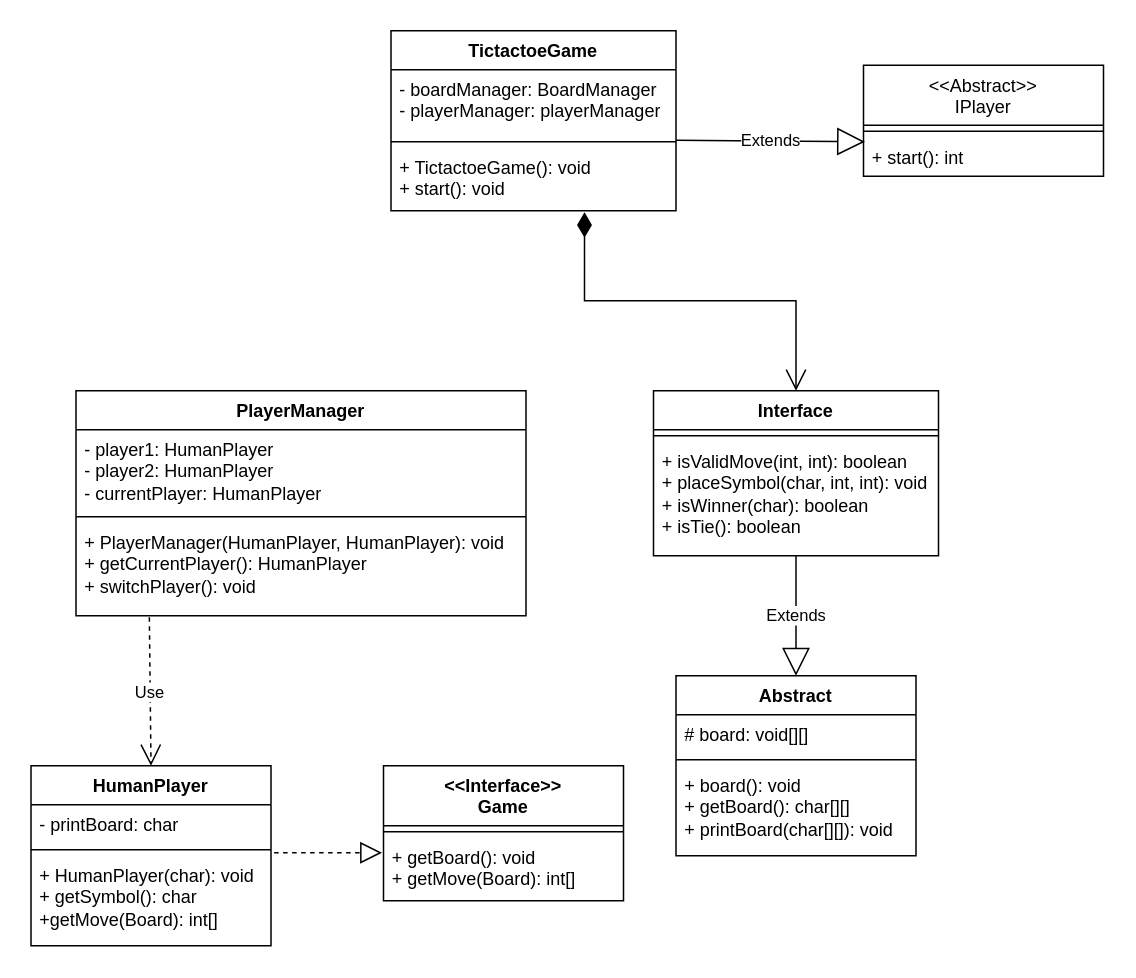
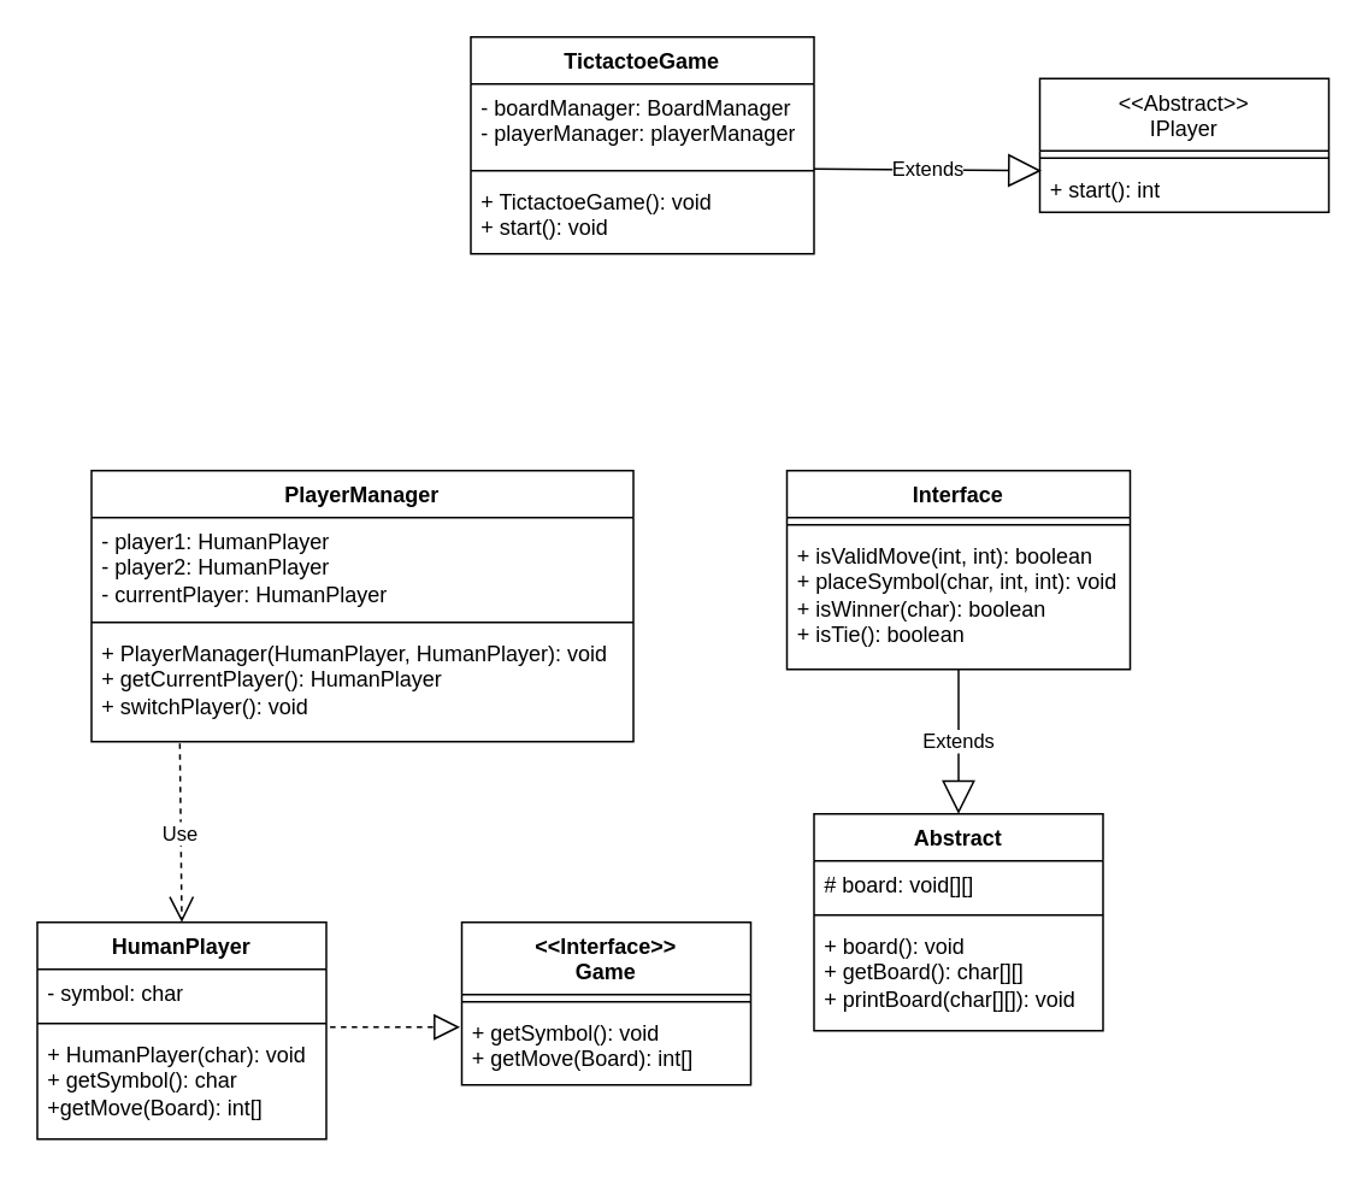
  <mxCell id="0" />
  <mxCell id="1" parent="0" />
  <mxCell id="2" value="Abstract" style="swimlane;fontStyle=1;align=center;verticalAlign=top;childLayout=stackLayout;horizontal=1;startSize=26;horizontalStack=0;resizeParent=1;resizeParentMax=0;resizeLast=0;collapsible=1;marginBottom=0;whiteSpace=wrap;html=1;" vertex="1" parent="1"><mxGeometry x="450" y="450" width="160" height="120" as="geometry" /></mxCell>
  <mxCell id="3" value="# board: void[][]" style="text;strokeColor=none;fillColor=none;align=left;verticalAlign=top;spacingLeft=4;spacingRight=4;overflow=hidden;rotatable=0;points=[[0,0.5],[1,0.5]];portConstraint=eastwest;whiteSpace=wrap;html=1;" vertex="1" parent="2"><mxGeometry y="26" width="160" height="26" as="geometry" /></mxCell>
  <mxCell id="4" value="" style="line;strokeWidth=1;fillColor=none;align=left;verticalAlign=middle;spacingTop=-1;spacingLeft=3;spacingRight=3;rotatable=0;labelPosition=right;points=[];portConstraint=eastwest;strokeColor=inherit;" vertex="1" parent="2"><mxGeometry y="52" width="160" height="8" as="geometry" /></mxCell>
  <mxCell id="5" value="+ board(): void&lt;div&gt;+ getBoard(): char[][]&lt;/div&gt;&lt;div&gt;+ printBoard(char[][]): void&lt;/div&gt;" style="text;strokeColor=none;fillColor=none;align=left;verticalAlign=top;spacingLeft=4;spacingRight=4;overflow=hidden;rotatable=0;points=[[0,0.5],[1,0.5]];portConstraint=eastwest;whiteSpace=wrap;html=1;" vertex="1" parent="2"><mxGeometry y="60" width="160" height="60" as="geometry" /></mxCell>
  <mxCell id="6" value="Interface" style="swimlane;fontStyle=1;align=center;verticalAlign=top;childLayout=stackLayout;horizontal=1;startSize=26;horizontalStack=0;resizeParent=1;resizeParentMax=0;resizeLast=0;collapsible=1;marginBottom=0;whiteSpace=wrap;html=1;" vertex="1" parent="1"><mxGeometry x="435" y="260" width="190" height="110" as="geometry" /></mxCell>
  <mxCell id="7" value="" style="line;strokeWidth=1;fillColor=none;align=left;verticalAlign=middle;spacingTop=-1;spacingLeft=3;spacingRight=3;rotatable=0;labelPosition=right;points=[];portConstraint=eastwest;strokeColor=inherit;" vertex="1" parent="6"><mxGeometry y="26" width="190" height="8" as="geometry" /></mxCell>
  <mxCell id="8" value="+ isValidMove(int, int): boolean&lt;div&gt;+ placeSymbol(char, int, int): void&lt;/div&gt;&lt;div&gt;+ isWinner(char): boolean&lt;/div&gt;&lt;div&gt;+ isTie(): boolean&lt;br&gt;&lt;div&gt;&lt;br&gt;&lt;/div&gt;&lt;/div&gt;" style="text;strokeColor=none;fillColor=none;align=left;verticalAlign=top;spacingLeft=4;spacingRight=4;overflow=hidden;rotatable=0;points=[[0,0.5],[1,0.5]];portConstraint=eastwest;whiteSpace=wrap;html=1;" vertex="1" parent="6"><mxGeometry y="34" width="190" height="76" as="geometry" /></mxCell>
  <mxCell id="9" value="&lt;span style=&quot;font-weight: normal;&quot;&gt;&amp;lt;&amp;lt;Abstract&amp;gt;&amp;gt;&lt;/span&gt;&lt;div&gt;&lt;span style=&quot;font-weight: normal;&quot;&gt;IPlayer&lt;/span&gt;&lt;/div&gt;" style="swimlane;fontStyle=1;align=center;verticalAlign=top;childLayout=stackLayout;horizontal=1;startSize=40;horizontalStack=0;resizeParent=1;resizeParentMax=0;resizeLast=0;collapsible=1;marginBottom=0;whiteSpace=wrap;html=1;" vertex="1" parent="1"><mxGeometry x="575" y="43" width="160" height="74" as="geometry" /></mxCell>
  <mxCell id="10" value="" style="line;strokeWidth=1;fillColor=none;align=left;verticalAlign=middle;spacingTop=-1;spacingLeft=3;spacingRight=3;rotatable=0;labelPosition=right;points=[];portConstraint=eastwest;strokeColor=inherit;" vertex="1" parent="9"><mxGeometry y="40" width="160" height="8" as="geometry" /></mxCell>
  <mxCell id="11" value="+ start(): int" style="text;strokeColor=none;fillColor=none;align=left;verticalAlign=top;spacingLeft=4;spacingRight=4;overflow=hidden;rotatable=0;points=[[0,0.5],[1,0.5]];portConstraint=eastwest;whiteSpace=wrap;html=1;" vertex="1" parent="9"><mxGeometry y="48" width="160" height="26" as="geometry" /></mxCell>
  <mxCell id="12" value="HumanPlayer" style="swimlane;fontStyle=1;align=center;verticalAlign=top;childLayout=stackLayout;horizontal=1;startSize=26;horizontalStack=0;resizeParent=1;resizeParentMax=0;resizeLast=0;collapsible=1;marginBottom=0;whiteSpace=wrap;html=1;" vertex="1" parent="1"><mxGeometry x="20" y="510" width="160" height="120" as="geometry" /></mxCell>
- <mxCell id="13" value="- printBoard: char" style="text;strokeColor=none;fillColor=none;align=left;verticalAlign=top;spacingLeft=4;spacingRight=4;overflow=hidden;rotatable=0;points=[[0,0.5],[1,0.5]];portConstraint=eastwest;whiteSpace=wrap;html=1;" vertex="1" parent="12"><mxGeometry y="26" width="160" height="26" as="geometry" /></mxCell>
+ <mxCell id="13" value="- symbol: char" style="text;strokeColor=none;fillColor=none;align=left;verticalAlign=top;spacingLeft=4;spacingRight=4;overflow=hidden;rotatable=0;points=[[0,0.5],[1,0.5]];portConstraint=eastwest;whiteSpace=wrap;html=1;" vertex="1" parent="12"><mxGeometry y="26" width="160" height="26" as="geometry" /></mxCell>
  <mxCell id="14" value="" style="line;strokeWidth=1;fillColor=none;align=left;verticalAlign=middle;spacingTop=-1;spacingLeft=3;spacingRight=3;rotatable=0;labelPosition=right;points=[];portConstraint=eastwest;strokeColor=inherit;" vertex="1" parent="12"><mxGeometry y="52" width="160" height="8" as="geometry" /></mxCell>
  <mxCell id="15" value="+ HumanPlayer(char): void&lt;div&gt;+ getSymbol(): char&lt;/div&gt;&lt;div&gt;+getMove(Board): int[]&lt;/div&gt;" style="text;strokeColor=none;fillColor=none;align=left;verticalAlign=top;spacingLeft=4;spacingRight=4;overflow=hidden;rotatable=0;points=[[0,0.5],[1,0.5]];portConstraint=eastwest;whiteSpace=wrap;html=1;" vertex="1" parent="12"><mxGeometry y="60" width="160" height="60" as="geometry" /></mxCell>
  <mxCell id="16" value="&amp;lt;&amp;lt;Interface&amp;gt;&amp;gt;&lt;div&gt;Game&lt;/div&gt;" style="swimlane;fontStyle=1;align=center;verticalAlign=top;childLayout=stackLayout;horizontal=1;startSize=40;horizontalStack=0;resizeParent=1;resizeParentMax=0;resizeLast=0;collapsible=1;marginBottom=0;whiteSpace=wrap;html=1;" vertex="1" parent="1"><mxGeometry x="255" y="510" width="160" height="90" as="geometry" /></mxCell>
  <mxCell id="17" value="" style="line;strokeWidth=1;fillColor=none;align=left;verticalAlign=middle;spacingTop=-1;spacingLeft=3;spacingRight=3;rotatable=0;labelPosition=right;points=[];portConstraint=eastwest;strokeColor=inherit;" vertex="1" parent="16"><mxGeometry y="40" width="160" height="8" as="geometry" /></mxCell>
- <mxCell id="18" value="+ getBoard(): void&lt;div&gt;+ getMove(Board): int[]&lt;/div&gt;" style="text;strokeColor=none;fillColor=none;align=left;verticalAlign=top;spacingLeft=4;spacingRight=4;overflow=hidden;rotatable=0;points=[[0,0.5],[1,0.5]];portConstraint=eastwest;whiteSpace=wrap;html=1;" vertex="1" parent="16"><mxGeometry y="48" width="160" height="42" as="geometry" /></mxCell>
+ <mxCell id="18" value="+ getSymbol(): void&lt;div&gt;+ getMove(Board): int[]&lt;/div&gt;" style="text;strokeColor=none;fillColor=none;align=left;verticalAlign=top;spacingLeft=4;spacingRight=4;overflow=hidden;rotatable=0;points=[[0,0.5],[1,0.5]];portConstraint=eastwest;whiteSpace=wrap;html=1;" vertex="1" parent="16"><mxGeometry y="48" width="160" height="42" as="geometry" /></mxCell>
  <mxCell id="19" value="PlayerManager" style="swimlane;fontStyle=1;align=center;verticalAlign=top;childLayout=stackLayout;horizontal=1;startSize=26;horizontalStack=0;resizeParent=1;resizeParentMax=0;resizeLast=0;collapsible=1;marginBottom=0;whiteSpace=wrap;html=1;" vertex="1" parent="1"><mxGeometry x="50" y="260" width="300" height="150" as="geometry" /></mxCell>
  <mxCell id="20" value="- player1: HumanPlayer&lt;div&gt;- player2: HumanPlayer&lt;/div&gt;&lt;div&gt;- currentPlayer: HumanPlayer&lt;/div&gt;" style="text;strokeColor=none;fillColor=none;align=left;verticalAlign=top;spacingLeft=4;spacingRight=4;overflow=hidden;rotatable=0;points=[[0,0.5],[1,0.5]];portConstraint=eastwest;whiteSpace=wrap;html=1;" vertex="1" parent="19"><mxGeometry y="26" width="300" height="54" as="geometry" /></mxCell>
  <mxCell id="21" value="" style="line;strokeWidth=1;fillColor=none;align=left;verticalAlign=middle;spacingTop=-1;spacingLeft=3;spacingRight=3;rotatable=0;labelPosition=right;points=[];portConstraint=eastwest;strokeColor=inherit;" vertex="1" parent="19"><mxGeometry y="80" width="300" height="8" as="geometry" /></mxCell>
  <mxCell id="22" value="+ PlayerManager(HumanPlayer, HumanPlayer): void&lt;div&gt;+ getCurrentPlayer(): HumanPlayer&lt;/div&gt;&lt;div&gt;+ switchPlayer(): void&lt;/div&gt;" style="text;strokeColor=none;fillColor=none;align=left;verticalAlign=top;spacingLeft=4;spacingRight=4;overflow=hidden;rotatable=0;points=[[0,0.5],[1,0.5]];portConstraint=eastwest;whiteSpace=wrap;html=1;" vertex="1" parent="19"><mxGeometry y="88" width="300" height="62" as="geometry" /></mxCell>
  <mxCell id="23" value="TictactoeGame" style="swimlane;fontStyle=1;align=center;verticalAlign=top;childLayout=stackLayout;horizontal=1;startSize=26;horizontalStack=0;resizeParent=1;resizeParentMax=0;resizeLast=0;collapsible=1;marginBottom=0;whiteSpace=wrap;html=1;" vertex="1" parent="1"><mxGeometry x="260" y="20" width="190" height="120" as="geometry" /></mxCell>
  <mxCell id="24" value="- boardManager: BoardManager&lt;div&gt;- playerManager: playerManager&lt;/div&gt;" style="text;strokeColor=none;fillColor=none;align=left;verticalAlign=top;spacingLeft=4;spacingRight=4;overflow=hidden;rotatable=0;points=[[0,0.5],[1,0.5]];portConstraint=eastwest;whiteSpace=wrap;html=1;" vertex="1" parent="23"><mxGeometry y="26" width="190" height="44" as="geometry" /></mxCell>
  <mxCell id="25" value="" style="line;strokeWidth=1;fillColor=none;align=left;verticalAlign=middle;spacingTop=-1;spacingLeft=3;spacingRight=3;rotatable=0;labelPosition=right;points=[];portConstraint=eastwest;strokeColor=inherit;" vertex="1" parent="23"><mxGeometry y="70" width="190" height="8" as="geometry" /></mxCell>
  <mxCell id="26" value="+ TictactoeGame(): void&lt;div&gt;+ start(): void&lt;/div&gt;" style="text;strokeColor=none;fillColor=none;align=left;verticalAlign=top;spacingLeft=4;spacingRight=4;overflow=hidden;rotatable=0;points=[[0,0.5],[1,0.5]];portConstraint=eastwest;whiteSpace=wrap;html=1;" vertex="1" parent="23"><mxGeometry y="78" width="190" height="42" as="geometry" /></mxCell>
  <mxCell id="27" value="Extends" style="endArrow=block;endSize=16;endFill=0;html=1;rounded=0;exitX=1;exitY=1.068;exitDx=0;exitDy=0;exitPerimeter=0;entryX=0.006;entryY=0.115;entryDx=0;entryDy=0;entryPerimeter=0;" edge="1" parent="1" source="24" target="11"><mxGeometry width="160" relative="1" as="geometry"><mxPoint x="520" y="230" as="sourcePoint" /><mxPoint x="680" y="230" as="targetPoint" /></mxGeometry></mxCell>
- <mxCell id="28" value="" style="endArrow=open;html=1;endSize=12;startArrow=diamondThin;startSize=14;startFill=1;edgeStyle=orthogonalEdgeStyle;align=left;verticalAlign=bottom;rounded=0;entryX=0.5;entryY=0;entryDx=0;entryDy=0;exitX=0.679;exitY=1.024;exitDx=0;exitDy=0;exitPerimeter=0;" edge="1" parent="1" source="26" target="6"><mxGeometry x="-1" y="3" relative="1" as="geometry"><mxPoint x="350" y="170" as="sourcePoint" /><mxPoint x="550" y="210" as="targetPoint" /></mxGeometry></mxCell>
  <mxCell id="29" value="Extends" style="endArrow=block;endSize=16;endFill=0;html=1;rounded=0;entryX=0.5;entryY=0;entryDx=0;entryDy=0;exitX=0.5;exitY=1;exitDx=0;exitDy=0;exitPerimeter=0;" edge="1" parent="1" source="8" target="2"><mxGeometry width="160" relative="1" as="geometry"><mxPoint x="330" y="340" as="sourcePoint" /><mxPoint x="490" y="340" as="targetPoint" /></mxGeometry></mxCell>
  <mxCell id="30" value="Use" style="endArrow=open;endSize=12;dashed=1;html=1;rounded=0;entryX=0.5;entryY=0;entryDx=0;entryDy=0;exitX=0.163;exitY=1.016;exitDx=0;exitDy=0;exitPerimeter=0;" edge="1" parent="1" source="22" target="12"><mxGeometry width="160" relative="1" as="geometry"><mxPoint x="330" y="340" as="sourcePoint" /><mxPoint x="490" y="340" as="targetPoint" /></mxGeometry></mxCell>
  <mxCell id="31" value="" style="endArrow=block;dashed=1;endFill=0;endSize=12;html=1;rounded=0;exitX=1.013;exitY=-0.033;exitDx=0;exitDy=0;exitPerimeter=0;" edge="1" parent="1" source="15"><mxGeometry width="160" relative="1" as="geometry"><mxPoint x="330" y="440" as="sourcePoint" /><mxPoint x="254" y="568" as="targetPoint" /></mxGeometry></mxCell>
